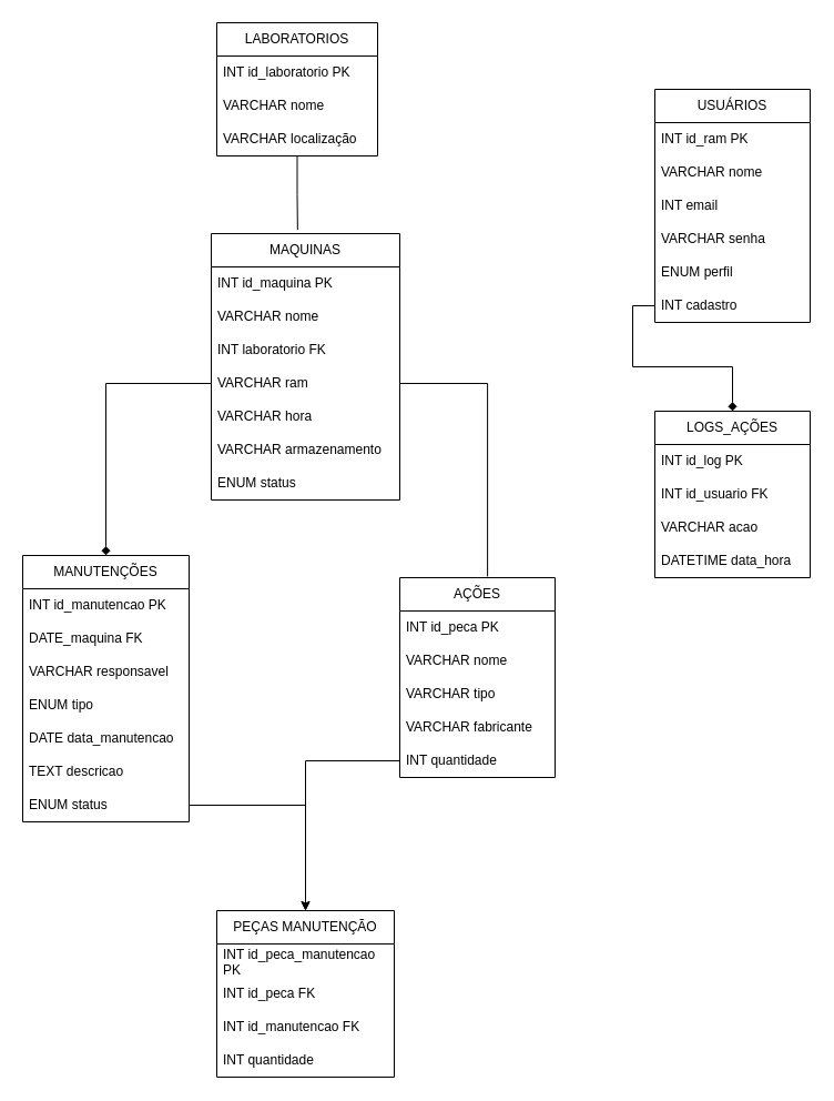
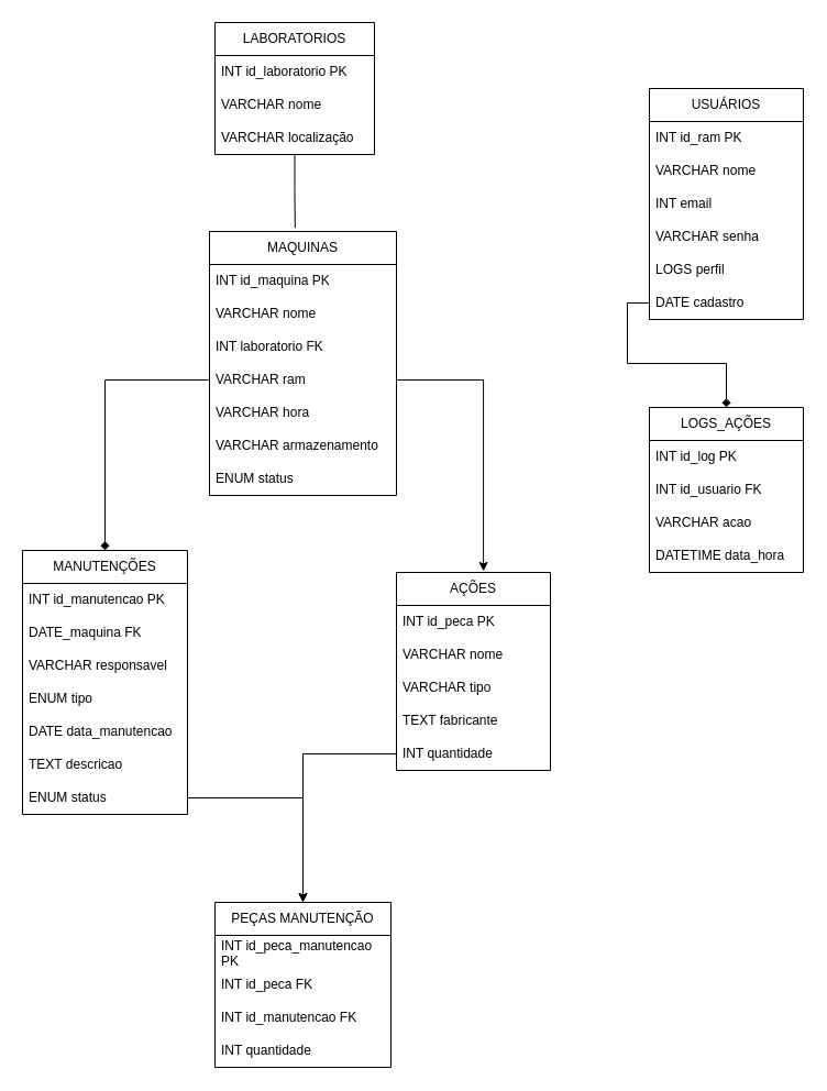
  <mxCell id="0" />
  <mxCell id="1" parent="0" />
  <mxCell id="2" value="LABORATORIOS" style="swimlane;fontStyle=0;childLayout=stackLayout;horizontal=1;startSize=30;horizontalStack=0;resizeParent=1;resizeParentMax=0;resizeLast=0;collapsible=1;marginBottom=0;whiteSpace=wrap;html=1;" vertex="1" parent="1"><mxGeometry x="195" y="20" width="145" height="120" as="geometry" /></mxCell>
  <mxCell id="3" value="INT id_laboratorio PK" style="text;strokeColor=none;fillColor=none;align=left;verticalAlign=middle;spacingLeft=4;spacingRight=4;overflow=hidden;points=[[0,0.5],[1,0.5]];portConstraint=eastwest;rotatable=0;whiteSpace=wrap;html=1;" vertex="1" parent="2"><mxGeometry y="30" width="145" height="30" as="geometry" /></mxCell>
  <mxCell id="4" value="VARCHAR nome" style="text;strokeColor=none;fillColor=none;align=left;verticalAlign=middle;spacingLeft=4;spacingRight=4;overflow=hidden;points=[[0,0.5],[1,0.5]];portConstraint=eastwest;rotatable=0;whiteSpace=wrap;html=1;" vertex="1" parent="2"><mxGeometry y="60" width="145" height="30" as="geometry" /></mxCell>
  <mxCell id="5" value="VARCHAR localização" style="text;strokeColor=none;fillColor=none;align=left;verticalAlign=middle;spacingLeft=4;spacingRight=4;overflow=hidden;points=[[0,0.5],[1,0.5]];portConstraint=eastwest;rotatable=0;whiteSpace=wrap;html=1;" vertex="1" parent="2"><mxGeometry y="90" width="145" height="30" as="geometry" /></mxCell>
  <mxCell id="6" value="MAQUINAS" style="swimlane;fontStyle=0;childLayout=stackLayout;horizontal=1;startSize=30;horizontalStack=0;resizeParent=1;resizeParentMax=0;resizeLast=0;collapsible=1;marginBottom=0;whiteSpace=wrap;html=1;" vertex="1" parent="1"><mxGeometry x="190" y="210" width="170" height="240" as="geometry" /></mxCell>
  <mxCell id="7" value="INT id_maquina PK" style="text;strokeColor=none;fillColor=none;align=left;verticalAlign=middle;spacingLeft=4;spacingRight=4;overflow=hidden;points=[[0,0.5],[1,0.5]];portConstraint=eastwest;rotatable=0;whiteSpace=wrap;html=1;" vertex="1" parent="6"><mxGeometry y="30" width="170" height="30" as="geometry" /></mxCell>
  <mxCell id="8" value="VARCHAR nome" style="text;strokeColor=none;fillColor=none;align=left;verticalAlign=middle;spacingLeft=4;spacingRight=4;overflow=hidden;points=[[0,0.5],[1,0.5]];portConstraint=eastwest;rotatable=0;whiteSpace=wrap;html=1;" vertex="1" parent="6"><mxGeometry y="60" width="170" height="30" as="geometry" /></mxCell>
  <mxCell id="9" value="INT laboratorio FK" style="text;strokeColor=none;fillColor=none;align=left;verticalAlign=middle;spacingLeft=4;spacingRight=4;overflow=hidden;points=[[0,0.5],[1,0.5]];portConstraint=eastwest;rotatable=0;whiteSpace=wrap;html=1;" vertex="1" parent="6"><mxGeometry y="90" width="170" height="30" as="geometry" /></mxCell>
  <mxCell id="10" value="VARCHAR ram" style="text;strokeColor=none;fillColor=none;align=left;verticalAlign=middle;spacingLeft=4;spacingRight=4;overflow=hidden;points=[[0,0.5],[1,0.5]];portConstraint=eastwest;rotatable=0;whiteSpace=wrap;html=1;" vertex="1" parent="6"><mxGeometry y="120" width="170" height="30" as="geometry" /></mxCell>
  <mxCell id="11" value="VARCHAR hora" style="text;strokeColor=none;fillColor=none;align=left;verticalAlign=middle;spacingLeft=4;spacingRight=4;overflow=hidden;points=[[0,0.5],[1,0.5]];portConstraint=eastwest;rotatable=0;whiteSpace=wrap;html=1;" vertex="1" parent="6"><mxGeometry y="150" width="170" height="30" as="geometry" /></mxCell>
  <mxCell id="12" value="VARCHAR armazenamento" style="text;strokeColor=none;fillColor=none;align=left;verticalAlign=middle;spacingLeft=4;spacingRight=4;overflow=hidden;points=[[0,0.5],[1,0.5]];portConstraint=eastwest;rotatable=0;whiteSpace=wrap;html=1;" vertex="1" parent="6"><mxGeometry y="180" width="170" height="30" as="geometry" /></mxCell>
  <mxCell id="13" value="ENUM status" style="text;strokeColor=none;fillColor=none;align=left;verticalAlign=middle;spacingLeft=4;spacingRight=4;overflow=hidden;points=[[0,0.5],[1,0.5]];portConstraint=eastwest;rotatable=0;whiteSpace=wrap;html=1;" vertex="1" parent="6"><mxGeometry y="210" width="170" height="30" as="geometry" /></mxCell>
  <mxCell id="14" value="MANUTENÇÕES" style="swimlane;fontStyle=0;childLayout=stackLayout;horizontal=1;startSize=30;horizontalStack=0;resizeParent=1;resizeParentMax=0;resizeLast=0;collapsible=1;marginBottom=0;whiteSpace=wrap;html=1;" vertex="1" parent="1"><mxGeometry x="20" y="500" width="150" height="240" as="geometry" /></mxCell>
  <mxCell id="15" value="INT id_manutencao PK" style="text;strokeColor=none;fillColor=none;align=left;verticalAlign=middle;spacingLeft=4;spacingRight=4;overflow=hidden;points=[[0,0.5],[1,0.5]];portConstraint=eastwest;rotatable=0;whiteSpace=wrap;html=1;" vertex="1" parent="14"><mxGeometry y="30" width="150" height="30" as="geometry" /></mxCell>
  <mxCell id="16" value="DATE_maquina FK" style="text;strokeColor=none;fillColor=none;align=left;verticalAlign=middle;spacingLeft=4;spacingRight=4;overflow=hidden;points=[[0,0.5],[1,0.5]];portConstraint=eastwest;rotatable=0;whiteSpace=wrap;html=1;" vertex="1" parent="14"><mxGeometry y="60" width="150" height="30" as="geometry" /></mxCell>
  <mxCell id="17" value="VARCHAR responsavel" style="text;strokeColor=none;fillColor=none;align=left;verticalAlign=middle;spacingLeft=4;spacingRight=4;overflow=hidden;points=[[0,0.5],[1,0.5]];portConstraint=eastwest;rotatable=0;whiteSpace=wrap;html=1;" vertex="1" parent="14"><mxGeometry y="90" width="150" height="30" as="geometry" /></mxCell>
  <mxCell id="18" value="ENUM tipo" style="text;strokeColor=none;fillColor=none;align=left;verticalAlign=middle;spacingLeft=4;spacingRight=4;overflow=hidden;points=[[0,0.5],[1,0.5]];portConstraint=eastwest;rotatable=0;whiteSpace=wrap;html=1;" vertex="1" parent="14"><mxGeometry y="120" width="150" height="30" as="geometry" /></mxCell>
  <mxCell id="19" value="DATE data_manutencao" style="text;strokeColor=none;fillColor=none;align=left;verticalAlign=middle;spacingLeft=4;spacingRight=4;overflow=hidden;points=[[0,0.5],[1,0.5]];portConstraint=eastwest;rotatable=0;whiteSpace=wrap;html=1;" vertex="1" parent="14"><mxGeometry y="150" width="150" height="30" as="geometry" /></mxCell>
  <mxCell id="20" value="TEXT descricao" style="text;strokeColor=none;fillColor=none;align=left;verticalAlign=middle;spacingLeft=4;spacingRight=4;overflow=hidden;points=[[0,0.5],[1,0.5]];portConstraint=eastwest;rotatable=0;whiteSpace=wrap;html=1;" vertex="1" parent="14"><mxGeometry y="180" width="150" height="30" as="geometry" /></mxCell>
  <mxCell id="21" value="ENUM status" style="text;strokeColor=none;fillColor=none;align=left;verticalAlign=middle;spacingLeft=4;spacingRight=4;overflow=hidden;points=[[0,0.5],[1,0.5]];portConstraint=eastwest;rotatable=0;whiteSpace=wrap;html=1;" vertex="1" parent="14"><mxGeometry y="210" width="150" height="30" as="geometry" /></mxCell>
  <mxCell id="22" value="AÇÕES" style="swimlane;fontStyle=0;childLayout=stackLayout;horizontal=1;startSize=30;horizontalStack=0;resizeParent=1;resizeParentMax=0;resizeLast=0;collapsible=1;marginBottom=0;whiteSpace=wrap;html=1;" vertex="1" parent="1"><mxGeometry x="360" y="520" width="140" height="180" as="geometry" /></mxCell>
  <mxCell id="23" value="INT id_peca PK" style="text;strokeColor=none;fillColor=none;align=left;verticalAlign=middle;spacingLeft=4;spacingRight=4;overflow=hidden;points=[[0,0.5],[1,0.5]];portConstraint=eastwest;rotatable=0;whiteSpace=wrap;html=1;" vertex="1" parent="22"><mxGeometry y="30" width="140" height="30" as="geometry" /></mxCell>
  <mxCell id="24" value="VARCHAR nome" style="text;strokeColor=none;fillColor=none;align=left;verticalAlign=middle;spacingLeft=4;spacingRight=4;overflow=hidden;points=[[0,0.5],[1,0.5]];portConstraint=eastwest;rotatable=0;whiteSpace=wrap;html=1;" vertex="1" parent="22"><mxGeometry y="60" width="140" height="30" as="geometry" /></mxCell>
  <mxCell id="25" value="VARCHAR tipo" style="text;strokeColor=none;fillColor=none;align=left;verticalAlign=middle;spacingLeft=4;spacingRight=4;overflow=hidden;points=[[0,0.5],[1,0.5]];portConstraint=eastwest;rotatable=0;whiteSpace=wrap;html=1;" vertex="1" parent="22"><mxGeometry y="90" width="140" height="30" as="geometry" /></mxCell>
- <mxCell id="26" value="VARCHAR fabricante" style="text;strokeColor=none;fillColor=none;align=left;verticalAlign=middle;spacingLeft=4;spacingRight=4;overflow=hidden;points=[[0,0.5],[1,0.5]];portConstraint=eastwest;rotatable=0;whiteSpace=wrap;html=1;" vertex="1" parent="22"><mxGeometry y="120" width="140" height="30" as="geometry" /></mxCell>
+ <mxCell id="26" value="TEXT fabricante" style="text;strokeColor=none;fillColor=none;align=left;verticalAlign=middle;spacingLeft=4;spacingRight=4;overflow=hidden;points=[[0,0.5],[1,0.5]];portConstraint=eastwest;rotatable=0;whiteSpace=wrap;html=1;" vertex="1" parent="22"><mxGeometry y="120" width="140" height="30" as="geometry" /></mxCell>
  <mxCell id="27" value="INT quantidade" style="text;strokeColor=none;fillColor=none;align=left;verticalAlign=middle;spacingLeft=4;spacingRight=4;overflow=hidden;points=[[0,0.5],[1,0.5]];portConstraint=eastwest;rotatable=0;whiteSpace=wrap;html=1;" vertex="1" parent="22"><mxGeometry y="150" width="140" height="30" as="geometry" /></mxCell>
  <mxCell id="28" value="PEÇAS MANUTENÇÃO" style="swimlane;fontStyle=0;childLayout=stackLayout;horizontal=1;startSize=30;horizontalStack=0;resizeParent=1;resizeParentMax=0;resizeLast=0;collapsible=1;marginBottom=0;whiteSpace=wrap;html=1;" vertex="1" parent="1"><mxGeometry x="195" y="820" width="160" height="150" as="geometry" /></mxCell>
  <mxCell id="29" value="INT id_peca_manutencao PK" style="text;strokeColor=none;fillColor=none;align=left;verticalAlign=middle;spacingLeft=4;spacingRight=4;overflow=hidden;points=[[0,0.5],[1,0.5]];portConstraint=eastwest;rotatable=0;whiteSpace=wrap;html=1;" vertex="1" parent="28"><mxGeometry y="30" width="160" height="30" as="geometry" /></mxCell>
  <mxCell id="30" value="INT id_peca FK" style="text;strokeColor=none;fillColor=none;align=left;verticalAlign=middle;spacingLeft=4;spacingRight=4;overflow=hidden;points=[[0,0.5],[1,0.5]];portConstraint=eastwest;rotatable=0;whiteSpace=wrap;html=1;" vertex="1" parent="28"><mxGeometry y="60" width="160" height="30" as="geometry" /></mxCell>
  <mxCell id="31" value="INT id_manutencao FK" style="text;strokeColor=none;fillColor=none;align=left;verticalAlign=middle;spacingLeft=4;spacingRight=4;overflow=hidden;points=[[0,0.5],[1,0.5]];portConstraint=eastwest;rotatable=0;whiteSpace=wrap;html=1;" vertex="1" parent="28"><mxGeometry y="90" width="160" height="30" as="geometry" /></mxCell>
  <mxCell id="32" value="INT quantidade" style="text;strokeColor=none;fillColor=none;align=left;verticalAlign=middle;spacingLeft=4;spacingRight=4;overflow=hidden;points=[[0,0.5],[1,0.5]];portConstraint=eastwest;rotatable=0;whiteSpace=wrap;html=1;" vertex="1" parent="28"><mxGeometry y="120" width="160" height="30" as="geometry" /></mxCell>
  <mxCell id="33" value="USUÁRIOS" style="swimlane;fontStyle=0;childLayout=stackLayout;horizontal=1;startSize=30;horizontalStack=0;resizeParent=1;resizeParentMax=0;resizeLast=0;collapsible=1;marginBottom=0;whiteSpace=wrap;html=1;" vertex="1" parent="1"><mxGeometry x="590" y="80" width="140" height="210" as="geometry" /></mxCell>
  <mxCell id="34" value="INT id_ram PK" style="text;strokeColor=none;fillColor=none;align=left;verticalAlign=middle;spacingLeft=4;spacingRight=4;overflow=hidden;points=[[0,0.5],[1,0.5]];portConstraint=eastwest;rotatable=0;whiteSpace=wrap;html=1;" vertex="1" parent="33"><mxGeometry y="30" width="140" height="30" as="geometry" /></mxCell>
  <mxCell id="35" value="VARCHAR nome" style="text;strokeColor=none;fillColor=none;align=left;verticalAlign=middle;spacingLeft=4;spacingRight=4;overflow=hidden;points=[[0,0.5],[1,0.5]];portConstraint=eastwest;rotatable=0;whiteSpace=wrap;html=1;" vertex="1" parent="33"><mxGeometry y="60" width="140" height="30" as="geometry" /></mxCell>
  <mxCell id="36" value="INT email" style="text;strokeColor=none;fillColor=none;align=left;verticalAlign=middle;spacingLeft=4;spacingRight=4;overflow=hidden;points=[[0,0.5],[1,0.5]];portConstraint=eastwest;rotatable=0;whiteSpace=wrap;html=1;" vertex="1" parent="33"><mxGeometry y="90" width="140" height="30" as="geometry" /></mxCell>
  <mxCell id="37" value="VARCHAR senha" style="text;strokeColor=none;fillColor=none;align=left;verticalAlign=middle;spacingLeft=4;spacingRight=4;overflow=hidden;points=[[0,0.5],[1,0.5]];portConstraint=eastwest;rotatable=0;whiteSpace=wrap;html=1;" vertex="1" parent="33"><mxGeometry y="120" width="140" height="30" as="geometry" /></mxCell>
- <mxCell id="38" value="ENUM perfil" style="text;strokeColor=none;fillColor=none;align=left;verticalAlign=middle;spacingLeft=4;spacingRight=4;overflow=hidden;points=[[0,0.5],[1,0.5]];portConstraint=eastwest;rotatable=0;whiteSpace=wrap;html=1;" vertex="1" parent="33"><mxGeometry y="150" width="140" height="30" as="geometry" /></mxCell>
- <mxCell id="39" value="INT cadastro" style="text;strokeColor=none;fillColor=none;align=left;verticalAlign=middle;spacingLeft=4;spacingRight=4;overflow=hidden;points=[[0,0.5],[1,0.5]];portConstraint=eastwest;rotatable=0;whiteSpace=wrap;html=1;" vertex="1" parent="33"><mxGeometry y="180" width="140" height="30" as="geometry" /></mxCell>
+ <mxCell id="38" value="LOGS perfil" style="text;strokeColor=none;fillColor=none;align=left;verticalAlign=middle;spacingLeft=4;spacingRight=4;overflow=hidden;points=[[0,0.5],[1,0.5]];portConstraint=eastwest;rotatable=0;whiteSpace=wrap;html=1;" vertex="1" parent="33"><mxGeometry y="150" width="140" height="30" as="geometry" /></mxCell>
+ <mxCell id="39" value="DATE cadastro" style="text;strokeColor=none;fillColor=none;align=left;verticalAlign=middle;spacingLeft=4;spacingRight=4;overflow=hidden;points=[[0,0.5],[1,0.5]];portConstraint=eastwest;rotatable=0;whiteSpace=wrap;html=1;" vertex="1" parent="33"><mxGeometry y="180" width="140" height="30" as="geometry" /></mxCell>
  <mxCell id="40" value="LOGS_AÇÕES" style="swimlane;fontStyle=0;childLayout=stackLayout;horizontal=1;startSize=30;horizontalStack=0;resizeParent=1;resizeParentMax=0;resizeLast=0;collapsible=1;marginBottom=0;whiteSpace=wrap;html=1;" vertex="1" parent="1"><mxGeometry x="590" y="370" width="140" height="150" as="geometry" /></mxCell>
  <mxCell id="41" value="INT id_log PK" style="text;strokeColor=none;fillColor=none;align=left;verticalAlign=middle;spacingLeft=4;spacingRight=4;overflow=hidden;points=[[0,0.5],[1,0.5]];portConstraint=eastwest;rotatable=0;whiteSpace=wrap;html=1;" vertex="1" parent="40"><mxGeometry y="30" width="140" height="30" as="geometry" /></mxCell>
  <mxCell id="42" value="INT id_usuario FK" style="text;strokeColor=none;fillColor=none;align=left;verticalAlign=middle;spacingLeft=4;spacingRight=4;overflow=hidden;points=[[0,0.5],[1,0.5]];portConstraint=eastwest;rotatable=0;whiteSpace=wrap;html=1;" vertex="1" parent="40"><mxGeometry y="60" width="140" height="30" as="geometry" /></mxCell>
  <mxCell id="43" value="VARCHAR acao" style="text;strokeColor=none;fillColor=none;align=left;verticalAlign=middle;spacingLeft=4;spacingRight=4;overflow=hidden;points=[[0,0.5],[1,0.5]];portConstraint=eastwest;rotatable=0;whiteSpace=wrap;html=1;" vertex="1" parent="40"><mxGeometry y="90" width="140" height="30" as="geometry" /></mxCell>
  <mxCell id="44" value="DATETIME data_hora" style="text;strokeColor=none;fillColor=none;align=left;verticalAlign=middle;spacingLeft=4;spacingRight=4;overflow=hidden;points=[[0,0.5],[1,0.5]];portConstraint=eastwest;rotatable=0;whiteSpace=wrap;html=1;" vertex="1" parent="40"><mxGeometry y="120" width="140" height="30" as="geometry" /></mxCell>
  <mxCell id="45" style="edgeStyle=orthogonalEdgeStyle;rounded=0;orthogonalLoop=1;jettySize=auto;html=1;entryX=0.458;entryY=-0.014;entryDx=0;entryDy=0;entryPerimeter=0;endArrow=none;" edge="1" parent="1" source="2" target="6"><mxGeometry relative="1" as="geometry" /></mxCell>
  <mxCell id="46" style="edgeStyle=orthogonalEdgeStyle;rounded=0;orthogonalLoop=1;jettySize=auto;html=1;endArrow=diamond;" edge="1" parent="1" source="10" target="14"><mxGeometry relative="1" as="geometry" /></mxCell>
- <mxCell id="47" style="edgeStyle=orthogonalEdgeStyle;rounded=0;orthogonalLoop=1;jettySize=auto;html=1;entryX=0.565;entryY=-0.006;entryDx=0;entryDy=0;entryPerimeter=0;endArrow=none;" edge="1" parent="1" source="10" target="22"><mxGeometry relative="1" as="geometry" /></mxCell>
+ <mxCell id="47" style="edgeStyle=orthogonalEdgeStyle;rounded=0;orthogonalLoop=1;jettySize=auto;html=1;entryX=0.565;entryY=-0.006;entryDx=0;entryDy=0;entryPerimeter=0;" edge="1" parent="1" source="10" target="22"><mxGeometry relative="1" as="geometry" /></mxCell>
  <mxCell id="48" style="edgeStyle=orthogonalEdgeStyle;rounded=0;orthogonalLoop=1;jettySize=auto;html=1;entryX=0.5;entryY=0;entryDx=0;entryDy=0;" edge="1" parent="1" source="21" target="28"><mxGeometry relative="1" as="geometry" /></mxCell>
  <mxCell id="49" style="edgeStyle=orthogonalEdgeStyle;rounded=0;orthogonalLoop=1;jettySize=auto;html=1;entryX=0.5;entryY=0;entryDx=0;entryDy=0;" edge="1" parent="1" source="27" target="28"><mxGeometry relative="1" as="geometry" /></mxCell>
  <mxCell id="50" style="edgeStyle=orthogonalEdgeStyle;rounded=0;orthogonalLoop=1;jettySize=auto;html=1;entryX=0.5;entryY=0;entryDx=0;entryDy=0;endArrow=diamond;" edge="1" parent="1" source="39" target="40"><mxGeometry relative="1" as="geometry" /></mxCell>
